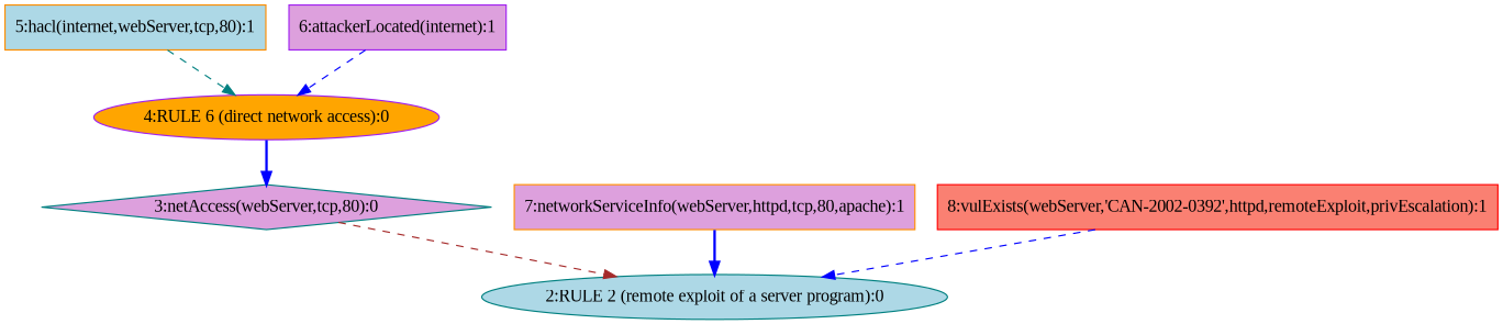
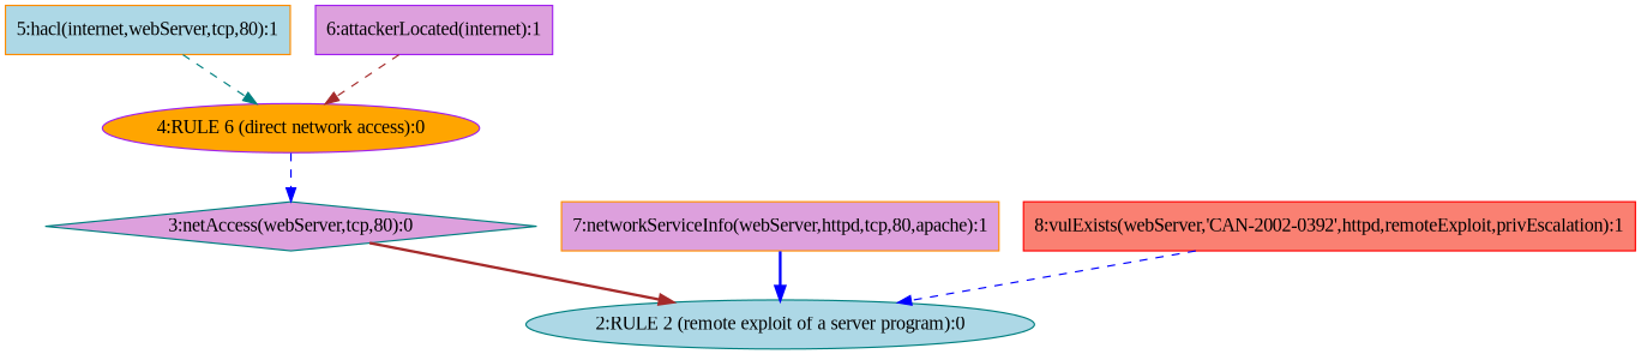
  digraph {
    fontname="Liberation Serif"
    node [color=teal fillcolor=plum fontname="Liberation Serif" shape=box style=filled]
    edge [color=blue fontname="Liberation Serif" style=dashed]
    n1 [fillcolor=lightblue label="2:RULE 2 (remote exploit of a server program):0" shape=ellipse]
    n2 [label="3:netAccess(webServer,tcp,80):0" shape=diamond]
    n3 [color=purple fillcolor=orange label="4:RULE 6 (direct network access):0" shape=ellipse]
    n4 [color=darkorange fillcolor=lightblue label="5:hacl(internet,webServer,tcp,80):1"]
    n5 [color=purple label="6:attackerLocated(internet):1"]
    n6 [color=darkorange label="7:networkServiceInfo(webServer,httpd,tcp,80,apache):1"]
    n7 [color=red fillcolor=salmon label="8:vulExists(webServer,'CAN-2002-0392',httpd,remoteExploit,privEscalation):1"]
-   n2 -> n1 [color=brown]
-   n3 -> n2 [style=bold]
+   n2 -> n1 [color=brown style=bold]
+   n3 -> n2
    n4 -> n3 [color=teal]
-   n5 -> n3
+   n5 -> n3 [color=brown]
    n6 -> n1 [style=bold]
    n7 -> n1
  }
